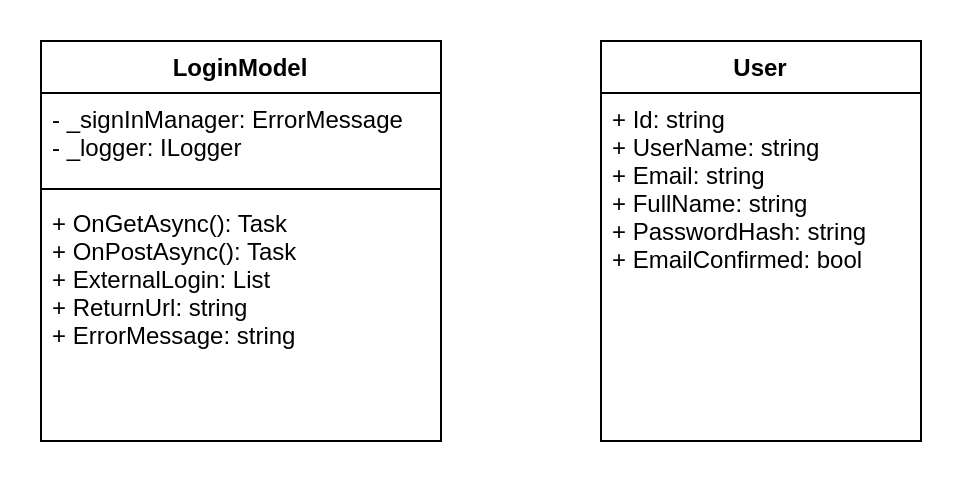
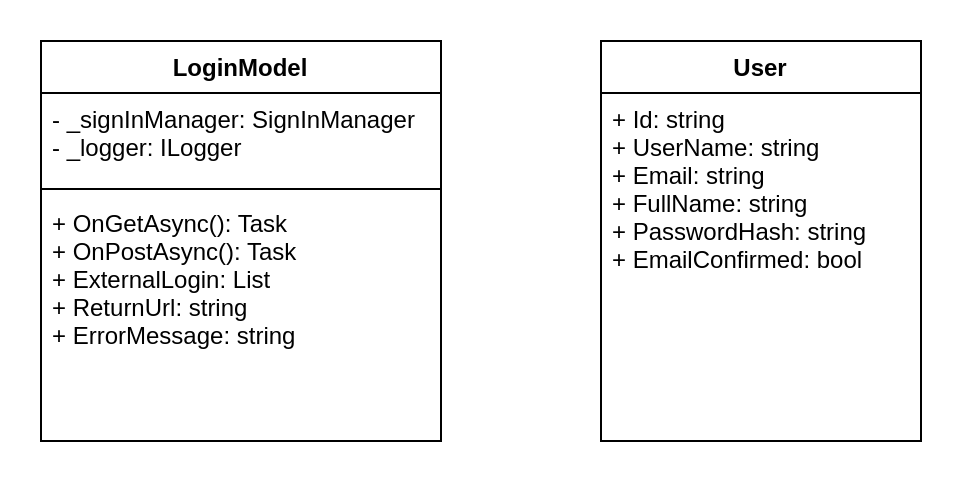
  <mxCell id="0" />
  <mxCell id="1" parent="0" />
  <mxCell id="2" value="LoginModel" style="swimlane;fontStyle=1;align=center;verticalAlign=top;childLayout=stackLayout;horizontal=1;startSize=26;horizontalStack=0;resizeParent=1;resizeParentMax=0;resizeLast=0;collapsible=1;marginBottom=0;" vertex="1" parent="1"><mxGeometry x="20" y="20" width="200" height="200" as="geometry" /></mxCell>
- <mxCell id="3" value="- _signInManager: ErrorMessage&#10;- _logger: ILogger" style="text;align=left;verticalAlign=top;spacingLeft=4;spacingRight=4;overflow=hidden;rotatable=0;points=[[0,0.5],[1,0.5]];portConstraint=eastwest;" vertex="1" parent="2"><mxGeometry y="26" width="200" height="44" as="geometry" /></mxCell>
+ <mxCell id="3" value="- _signInManager: SignInManager&#10;- _logger: ILogger" style="text;align=left;verticalAlign=top;spacingLeft=4;spacingRight=4;overflow=hidden;rotatable=0;points=[[0,0.5],[1,0.5]];portConstraint=eastwest;" vertex="1" parent="2"><mxGeometry y="26" width="200" height="44" as="geometry" /></mxCell>
  <mxCell id="4" value="" style="line;strokeWidth=1;fillColor=none;align=left;verticalAlign=middle;spacingTop=-1;spacingLeft=3;spacingRight=3;rotatable=0;labelPosition=right;points=[];portConstraint=eastwest;" vertex="1" parent="2"><mxGeometry y="70" width="200" height="8" as="geometry" /></mxCell>
  <mxCell id="5" value="+ OnGetAsync(): Task&#10;+ OnPostAsync(): Task&#10;+ ExternalLogin: List&#10;+ ReturnUrl: string&#10;+ ErrorMessage: string" style="text;align=left;verticalAlign=top;spacingLeft=4;spacingRight=4;overflow=hidden;rotatable=0;points=[[0,0.5],[1,0.5]];portConstraint=eastwest;" vertex="1" parent="2"><mxGeometry y="78" width="200" height="122" as="geometry" /></mxCell>
  <mxCell id="6" value="User" style="swimlane;fontStyle=1;align=center;verticalAlign=top;childLayout=stackLayout;horizontal=1;startSize=26;horizontalStack=0;resizeParent=1;resizeParentMax=0;resizeLast=0;collapsible=1;marginBottom=0;" vertex="1" parent="1"><mxGeometry x="300" y="20" width="160" height="200" as="geometry" /></mxCell>
  <mxCell id="7" value="+ Id: string&#10;+ UserName: string&#10;+ Email: string&#10;+ FullName: string&#10;+ PasswordHash: string&#10;+ EmailConfirmed: bool" style="text;align=left;verticalAlign=top;spacingLeft=4;spacingRight=4;overflow=hidden;rotatable=0;points=[[0,0.5],[1,0.5]];portConstraint=eastwest;" vertex="1" parent="6"><mxGeometry y="26" width="160" height="174" as="geometry" /></mxCell>
